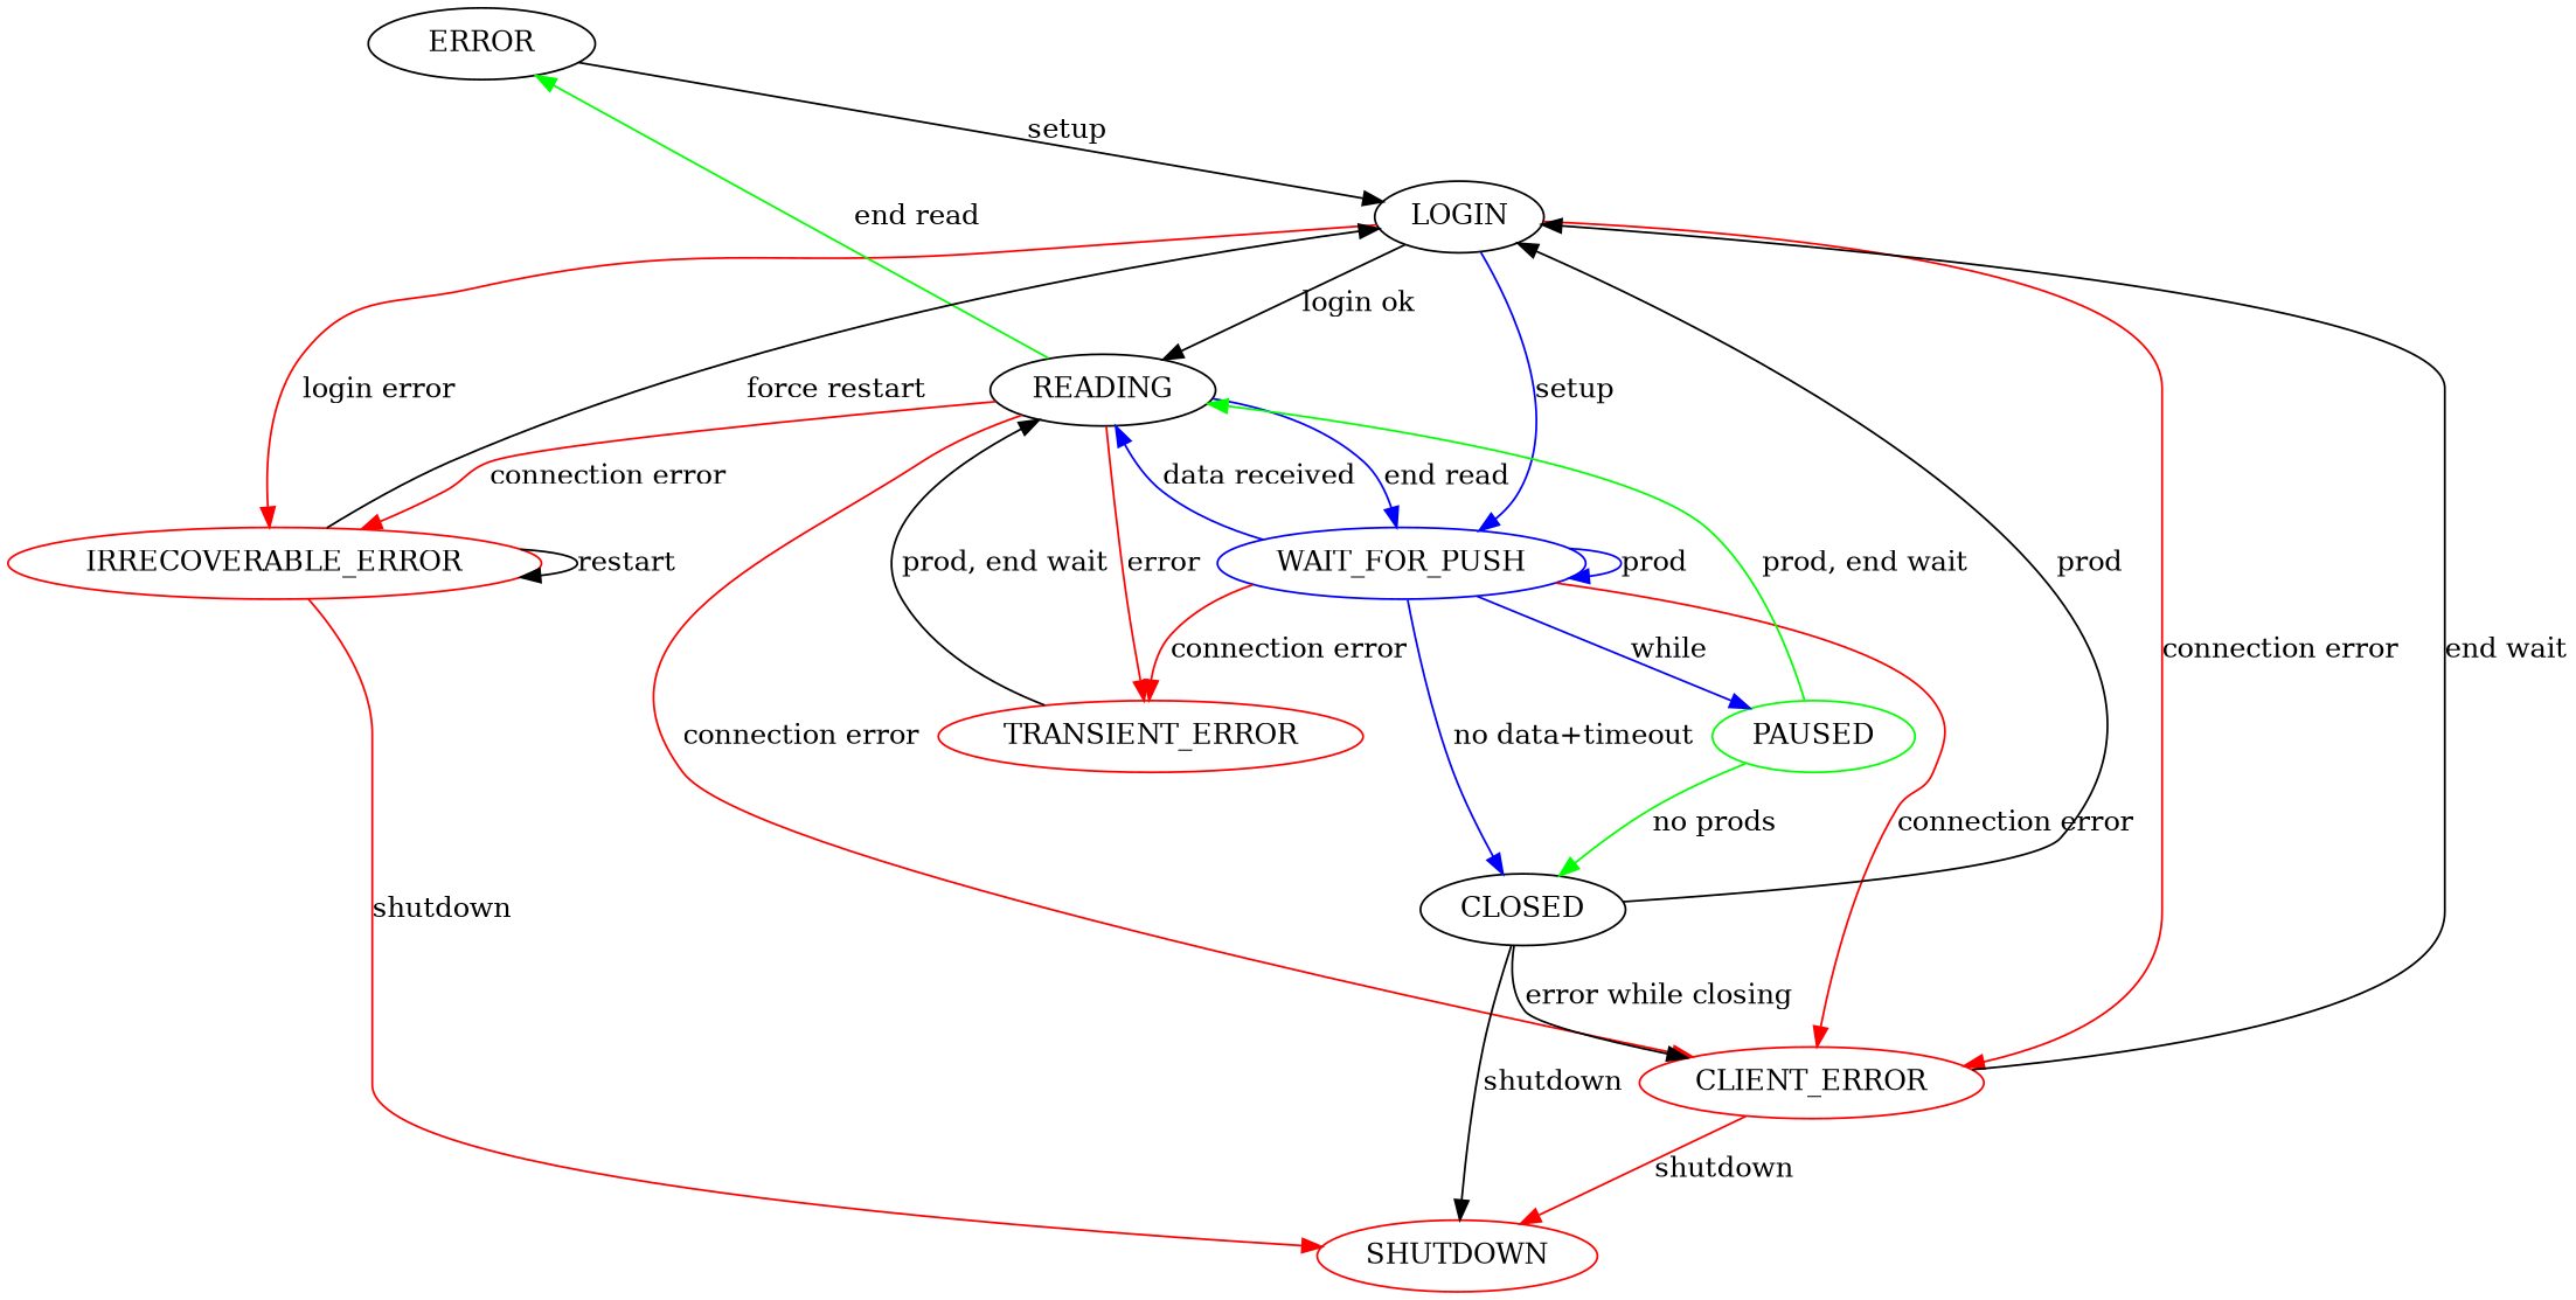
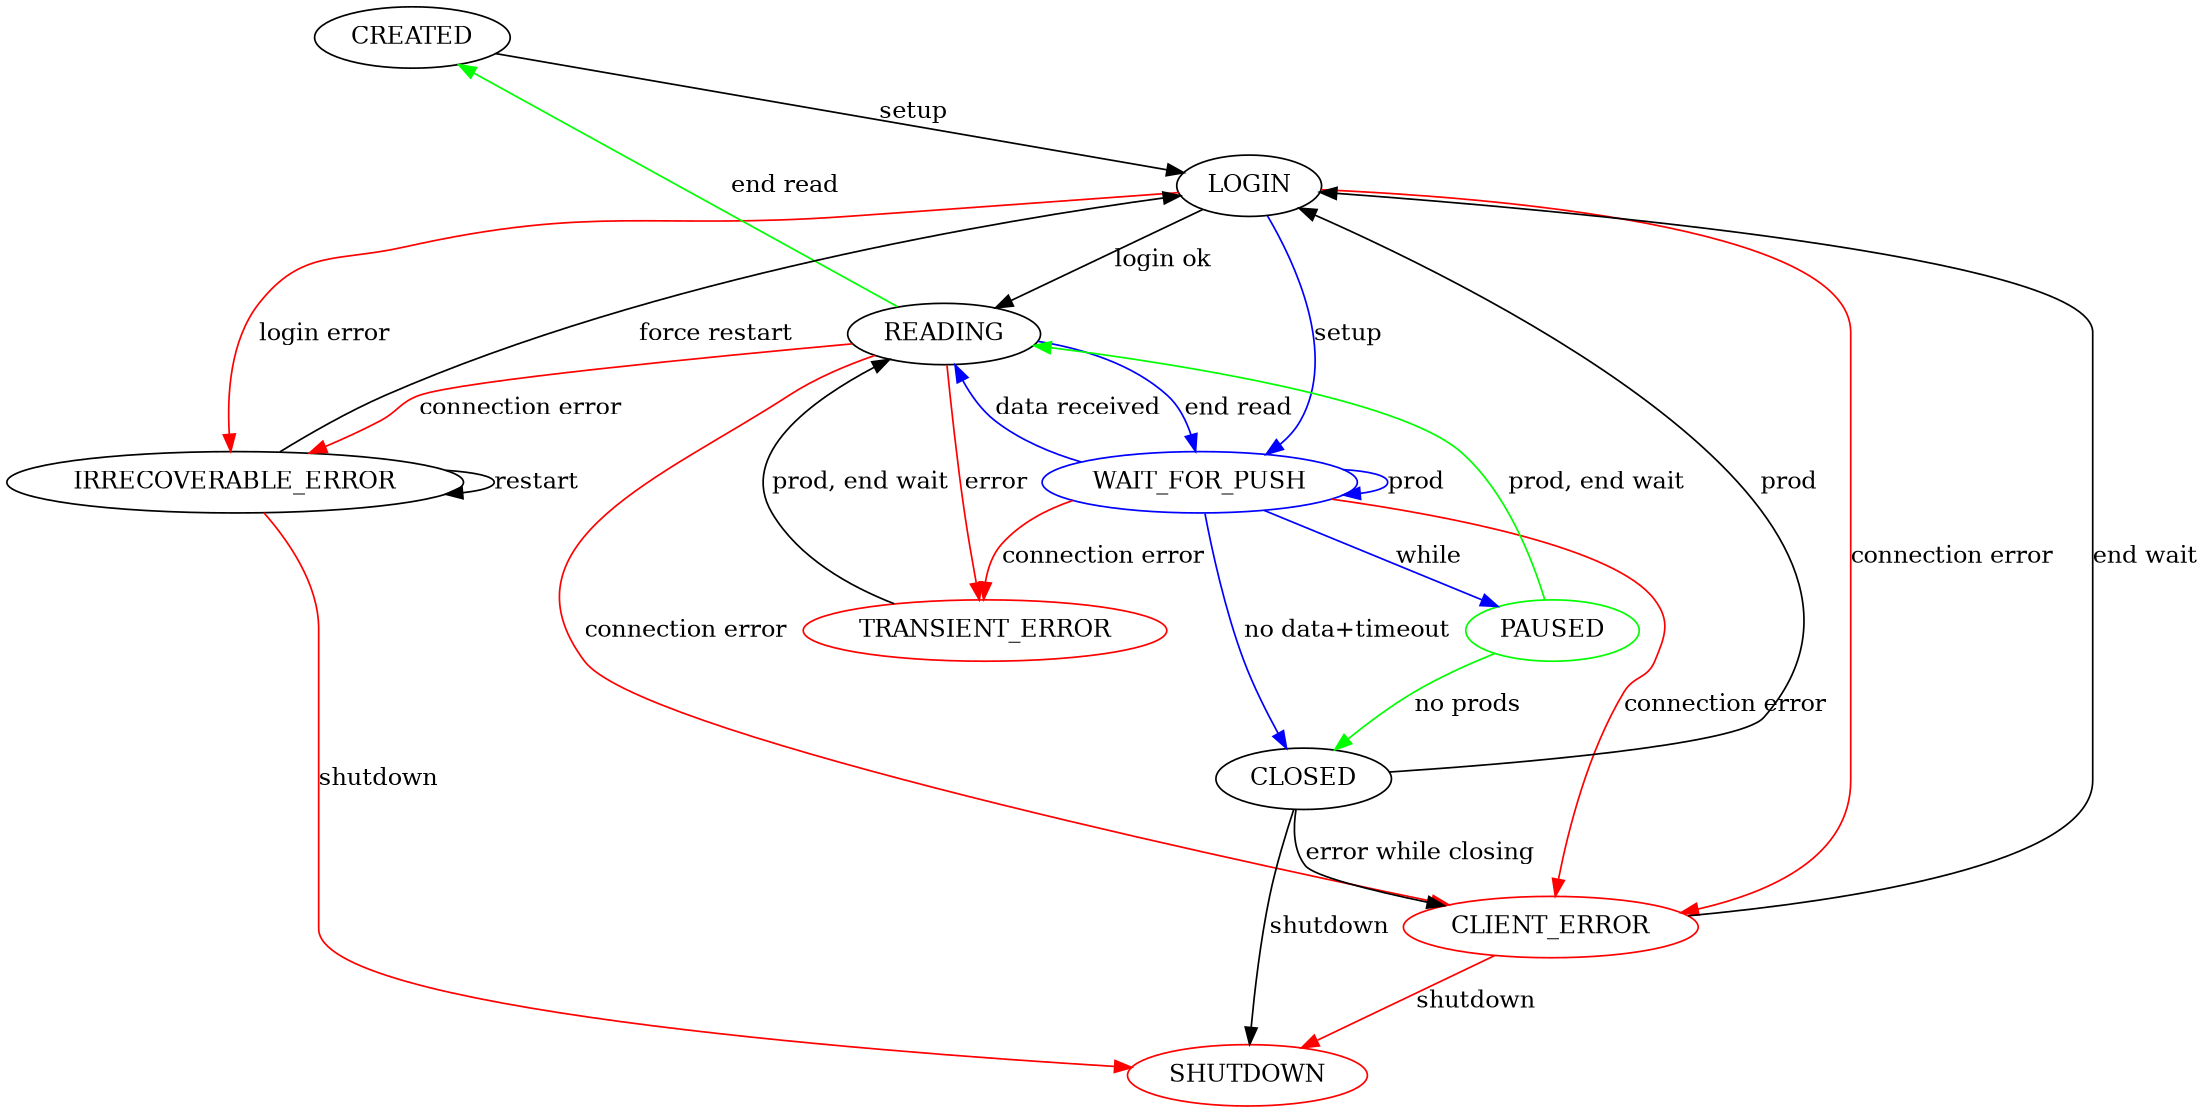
  strict digraph {
    edge [color=red]
-   CREATED [label=ERROR]
+   CREATED
    LOGIN
    READING
    CLIENT_ERROR [color=red]
-   IRRECOVERABLE_ERROR [color=red]
+   IRRECOVERABLE_ERROR [color=black]
    WAIT_FOR_PUSH [color=blue]
    TRANSIENT_ERROR [color=red]
    SHUTDOWN [color=red]
    PAUSED [color=green]
    CLOSED
    CREATED -> LOGIN [label=setup color=""]
    LOGIN -> READING [label="login ok" color=""]
    LOGIN -> CLIENT_ERROR [label="connection error"]
    LOGIN -> IRRECOVERABLE_ERROR [label="login error"]
    LOGIN -> WAIT_FOR_PUSH [color=blue label=setup]
    READING -> CREATED [color=green label="end read"]
    READING -> CLIENT_ERROR [label="connection error"]
    READING -> IRRECOVERABLE_ERROR [label="connection error"]
    READING -> WAIT_FOR_PUSH [color=blue label="end read"]
    READING -> TRANSIENT_ERROR [label=error]
    CLIENT_ERROR -> LOGIN [label="end wait" color=""]
    CLIENT_ERROR -> SHUTDOWN [label=shutdown]
    IRRECOVERABLE_ERROR -> LOGIN [label="force restart" color=""]
    IRRECOVERABLE_ERROR -> IRRECOVERABLE_ERROR [label=restart color=""]
    IRRECOVERABLE_ERROR -> SHUTDOWN [label=shutdown]
    WAIT_FOR_PUSH -> READING [color=blue label="data received"]
    WAIT_FOR_PUSH -> CLIENT_ERROR [label="connection error"]
    WAIT_FOR_PUSH -> WAIT_FOR_PUSH [color=blue label=prod]
    WAIT_FOR_PUSH -> TRANSIENT_ERROR [label="connection error"]
    WAIT_FOR_PUSH -> PAUSED [color=blue label=while]
    WAIT_FOR_PUSH -> CLOSED [color=blue label="no data+timeout"]
    TRANSIENT_ERROR -> READING [label="prod, end wait" color=""]
    PAUSED -> READING [color=green label="prod, end wait"]
    PAUSED -> CLOSED [color=green label="no prods"]
    CLOSED -> LOGIN [label=prod color=""]
    CLOSED -> CLIENT_ERROR [color=black label="error while closing"]
    CLOSED -> SHUTDOWN [label=shutdown color=""]
  }
